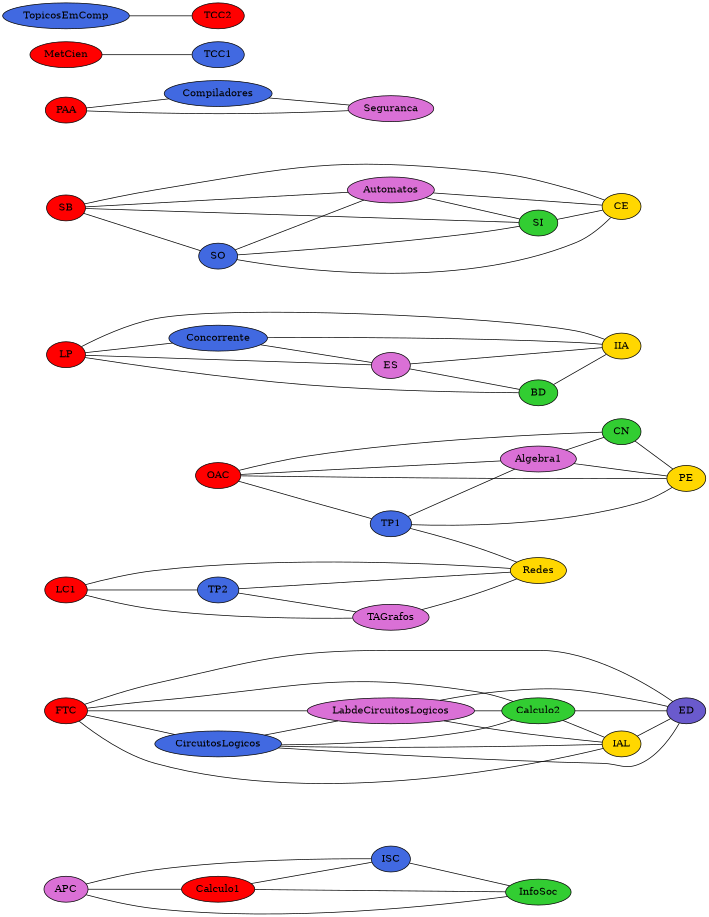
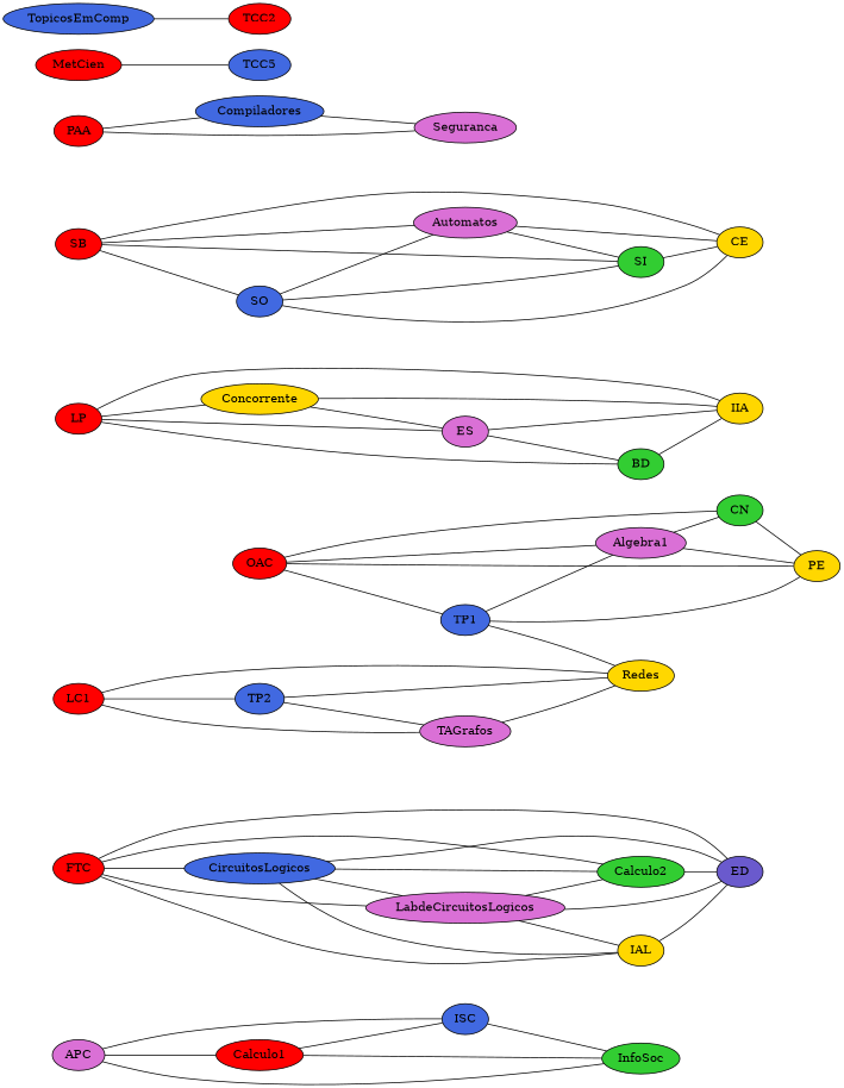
  graph {
    rankdir=LR
    node [fillcolor=royalblue style=filled]
    ISC
    Calculo1 [fillcolor=red]
    InfoSoc [fillcolor=limegreen]
    APC [fillcolor=orchid]
    CircuitosLogicos
    FTC [fillcolor=red]
    LabdeCircuitosLogicos [fillcolor=orchid]
    Calculo2 [fillcolor=limegreen]
    IAL [fillcolor=gold]
    ED [fillcolor=slateblue]
    TP1
    OAC [fillcolor=red]
    Algebra1 [fillcolor=orchid]
    CN [fillcolor=limegreen]
    PE [fillcolor=gold]
    Redes [fillcolor=gold]
    TP2
    LC1 [fillcolor=red]
    TAGrafos [fillcolor=orchid]
-   Concorrente
+   Concorrente [fillcolor=gold]
    LP [fillcolor=red]
    ES [fillcolor=orchid]
    BD [fillcolor=limegreen]
    IIA [fillcolor=gold]
    SO
    SB [fillcolor=red]
    Automatos [fillcolor=orchid]
    SI [fillcolor=limegreen]
    CE [fillcolor=gold]
    Compiladores
    PAA [fillcolor=red]
    Seguranca [fillcolor=orchid]
-   TCC1
+   TCC1 [label=TCC5]
    MetCien [fillcolor=red]
    TopicosEmComp
    TCC2 [fillcolor=red]
    ISC -- InfoSoc
    Calculo1 -- ISC
    Calculo1 -- InfoSoc
    APC -- ISC
    APC -- Calculo1
    APC -- InfoSoc
    CircuitosLogicos -- LabdeCircuitosLogicos
    CircuitosLogicos -- Calculo2
    CircuitosLogicos -- IAL
    CircuitosLogicos -- ED
    FTC -- CircuitosLogicos
    FTC -- LabdeCircuitosLogicos
    FTC -- Calculo2
    FTC -- IAL
    FTC -- ED
    LabdeCircuitosLogicos -- Calculo2
    LabdeCircuitosLogicos -- IAL
    LabdeCircuitosLogicos -- ED
-   Calculo2 -- IAL
    Calculo2 -- ED
    IAL -- ED
    TP1 -- Algebra1
    TP1 -- PE
    TP1 -- Redes
    OAC -- TP1
    OAC -- Algebra1
    OAC -- CN
    OAC -- PE
    Algebra1 -- CN
    Algebra1 -- PE
    CN -- PE
    TP2 -- Redes
    TP2 -- TAGrafos
    LC1 -- Redes
    LC1 -- TP2
    LC1 -- TAGrafos
    TAGrafos -- Redes
    Concorrente -- ES
    Concorrente -- IIA
    LP -- Concorrente
    LP -- ES
    LP -- BD
    LP -- IIA
    ES -- BD
    ES -- IIA
    BD -- IIA
    SO -- Automatos
    SO -- SI
    SO -- CE
    SB -- SO
    SB -- Automatos
    SB -- SI
    SB -- CE
    Automatos -- SI
    Automatos -- CE
    SI -- CE
    Compiladores -- Seguranca
    PAA -- Compiladores
    PAA -- Seguranca
    MetCien -- TCC1
    TopicosEmComp -- TCC2
  }
